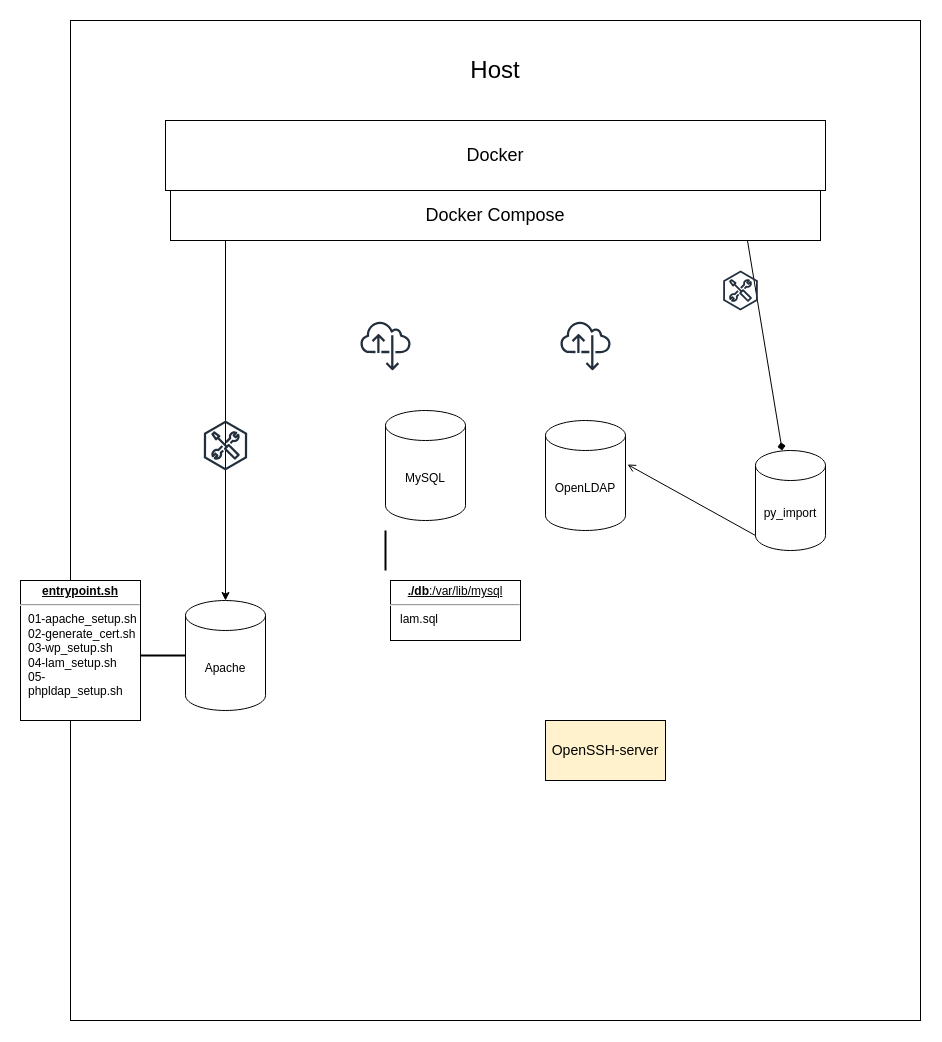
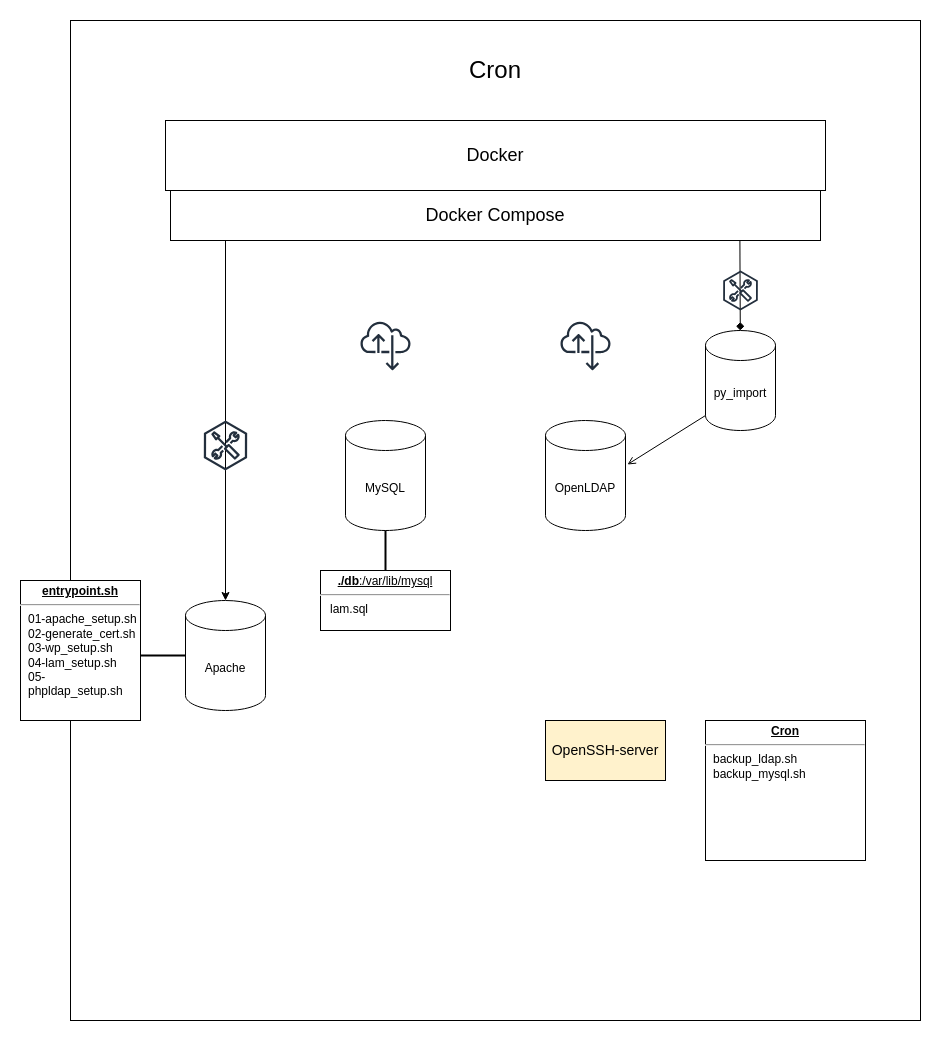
  <mxCell id="0" />
  <mxCell id="1" parent="0" />
  <mxCell id="2" value="" style="rounded=0;whiteSpace=wrap;html=1;" parent="1" vertex="1"><mxGeometry width="850" height="1000" as="geometry" x="70" y="20" /></mxCell>
  <mxCell id="3" value="&lt;div&gt;&lt;font style=&quot;font-size: 18px;&quot;&gt;Docker&lt;/font&gt;&lt;/div&gt;" style="rounded=0;whiteSpace=wrap;html=1;" parent="1" vertex="1"><mxGeometry x="165" y="120" width="660" height="70" as="geometry" /></mxCell>
- <mxCell id="4" value="py_import" style="shape=cylinder3;whiteSpace=wrap;html=1;boundedLbl=1;backgroundOutline=1;size=15;" parent="1" vertex="1"><mxGeometry x="755" y="450" width="70" height="100" as="geometry" /></mxCell>
+ <mxCell id="4" value="py_import" style="shape=cylinder3;whiteSpace=wrap;html=1;boundedLbl=1;backgroundOutline=1;size=15;" parent="1" vertex="1"><mxGeometry x="705" y="330" width="70" height="100" as="geometry" /></mxCell>
  <mxCell id="5" value="OpenLDAP" style="shape=cylinder3;whiteSpace=wrap;html=1;boundedLbl=1;backgroundOutline=1;size=15;" parent="1" vertex="1"><mxGeometry x="545" y="420" width="80" height="110" as="geometry" /></mxCell>
- <mxCell id="6" value="MySQL" style="shape=cylinder3;whiteSpace=wrap;html=1;boundedLbl=1;backgroundOutline=1;size=15;" parent="1" vertex="1"><mxGeometry x="385" y="410" width="80" height="110" as="geometry" /></mxCell>
+ <mxCell id="6" value="MySQL" style="shape=cylinder3;whiteSpace=wrap;html=1;boundedLbl=1;backgroundOutline=1;size=15;" parent="1" vertex="1"><mxGeometry x="345" y="420" width="80" height="110" as="geometry" /></mxCell>
  <mxCell id="7" value="" style="endArrow=classic;html=1;rounded=0;movable=1;resizable=1;rotatable=1;deletable=1;editable=1;locked=0;connectable=1;exitX=0.64;exitY=1;exitDx=0;exitDy=0;exitPerimeter=0;" parent="1" source="15" target="3" edge="1"><mxGeometry width="50" height="50" relative="1" as="geometry"><mxPoint x="585" y="260" as="sourcePoint" /><mxPoint x="515" y="500" as="targetPoint" /></mxGeometry></mxCell>
  <mxCell id="8" value="" style="endArrow=diamond;html=1;rounded=0;exitX=0.87;exitY=1.043;exitDx=0;exitDy=0;exitPerimeter=0;movable=1;resizable=1;rotatable=1;deletable=1;editable=1;locked=0;connectable=1;" parent="1" source="3" target="4" edge="1"><mxGeometry width="50" height="50" relative="1" as="geometry"><mxPoint x="465" y="550" as="sourcePoint" /><mxPoint x="515" y="500" as="targetPoint" /></mxGeometry></mxCell>
  <mxCell id="9" value="" style="endArrow=classic;html=1;rounded=0;entryX=0.5;entryY=0;entryDx=0;entryDy=0;entryPerimeter=0;movable=1;resizable=1;rotatable=1;deletable=1;editable=1;locked=0;connectable=1;" parent="1" target="22" edge="1"><mxGeometry width="50" height="50" relative="1" as="geometry"><mxPoint x="225" y="240" as="sourcePoint" /><mxPoint x="515" y="500" as="targetPoint" /></mxGeometry></mxCell>
  <mxCell id="10" value="" style="endArrow=open;html=1;rounded=0;exitX=0;exitY=1;exitDx=0;exitDy=-15;exitPerimeter=0;entryX=1.025;entryY=0.4;entryDx=0;entryDy=0;entryPerimeter=0;" parent="1" source="4" target="5" edge="1"><mxGeometry width="50" height="50" relative="1" as="geometry"><mxPoint x="465" y="550" as="sourcePoint" /><mxPoint x="515" y="500" as="targetPoint" /></mxGeometry></mxCell>
  <mxCell id="11" value="" style="sketch=0;outlineConnect=0;fontColor=#232F3E;gradientColor=none;fillColor=#232F3D;strokeColor=none;dashed=0;verticalLabelPosition=bottom;verticalAlign=top;align=center;html=1;fontSize=12;fontStyle=0;aspect=fixed;pointerEvents=1;shape=mxgraph.aws4.internet_alt22;" parent="1" vertex="1"><mxGeometry x="360" y="320" width="50" height="50" as="geometry" /></mxCell>
  <mxCell id="12" value="" style="sketch=0;outlineConnect=0;fontColor=#232F3E;gradientColor=none;fillColor=#232F3D;strokeColor=none;dashed=0;verticalLabelPosition=bottom;verticalAlign=top;align=center;html=1;fontSize=12;fontStyle=0;aspect=fixed;pointerEvents=1;shape=mxgraph.aws4.external_toolkit;" parent="1" vertex="1"><mxGeometry x="203.2" y="420" width="43.59" height="50" as="geometry" /></mxCell>
  <mxCell id="13" value="" style="sketch=0;outlineConnect=0;fontColor=#232F3E;gradientColor=none;fillColor=#232F3D;strokeColor=none;dashed=0;verticalLabelPosition=bottom;verticalAlign=top;align=center;html=1;fontSize=12;fontStyle=0;aspect=fixed;pointerEvents=1;shape=mxgraph.aws4.internet_alt22;" parent="1" vertex="1"><mxGeometry x="560" y="320" width="50" height="50" as="geometry" /></mxCell>
  <mxCell id="14" value="" style="sketch=0;outlineConnect=0;fontColor=#232F3E;gradientColor=none;fillColor=#232F3D;strokeColor=none;dashed=0;verticalLabelPosition=bottom;verticalAlign=top;align=center;html=1;fontSize=12;fontStyle=0;aspect=fixed;pointerEvents=1;shape=mxgraph.aws4.external_toolkit;" parent="1" vertex="1"><mxGeometry x="722.57" y="270" width="34.87" height="40" as="geometry" /></mxCell>
  <mxCell id="15" value="&lt;font style=&quot;font-size: 18px;&quot;&gt;Docker Compose&lt;br&gt;&lt;/font&gt;" style="rounded=0;whiteSpace=wrap;html=1;" parent="1" vertex="1"><mxGeometry x="170" y="190" width="650" height="50" as="geometry" /></mxCell>
+ <mxCell id="16" value="&lt;p style=&quot;margin:0px;margin-top:4px;text-align:center;text-decoration:underline;&quot;&gt;&lt;b&gt;Cron&lt;/b&gt;&lt;br&gt;&lt;/p&gt;&lt;hr&gt;&lt;p style=&quot;margin:0px;margin-left:8px;&quot;&gt;backup_ldap.sh&lt;/p&gt;&lt;p style=&quot;margin:0px;margin-left:8px;&quot;&gt;backup_mysql.sh&lt;br&gt;&lt;/p&gt;" style="verticalAlign=top;align=left;overflow=fill;fontSize=12;fontFamily=Helvetica;html=1;whiteSpace=wrap;" parent="1" vertex="1"><mxGeometry x="705" y="720" width="160" height="140" as="geometry" /></mxCell>
  <mxCell id="17" value="&lt;div style=&quot;font-size: 13px;&quot;&gt;&lt;font style=&quot;font-size: 14px;&quot;&gt;OpenSSH-server&lt;/font&gt;&lt;/div&gt;" style="rounded=0;whiteSpace=wrap;html=1;fillColor=#fff2cc;" parent="1" vertex="1"><mxGeometry x="545" y="720" width="120" height="60" as="geometry" /></mxCell>
- <mxCell id="18" value="&lt;font style=&quot;font-size: 24px;&quot;&gt;Host&lt;/font&gt;" style="rounded=0;whiteSpace=wrap;html=1;fillColor=default;strokeColor=none;" parent="1" vertex="1"><mxGeometry x="435" y="40" width="120" height="60" as="geometry" /></mxCell>
+ <mxCell id="18" value="&lt;font style=&quot;font-size: 24px;&quot;&gt;Cron&lt;/font&gt;" style="rounded=0;whiteSpace=wrap;html=1;fillColor=default;strokeColor=none;" parent="1" vertex="1"><mxGeometry x="435" y="40" width="120" height="60" as="geometry" /></mxCell>
  <mxCell id="19" value="&lt;p style=&quot;margin:0px;margin-top:4px;text-align:center;text-decoration:underline;&quot;&gt;&lt;b&gt;entrypoint.sh&lt;/b&gt;&lt;br&gt;&lt;/p&gt;&lt;hr&gt;&lt;p style=&quot;margin:0px;margin-left:8px;&quot;&gt;01-apache_setup.sh&lt;/p&gt;&lt;p style=&quot;margin:0px;margin-left:8px;&quot;&gt;02-generate_cert.sh&lt;/p&gt;&lt;p style=&quot;margin:0px;margin-left:8px;&quot;&gt;03-wp_setup.sh&lt;/p&gt;&lt;p style=&quot;margin:0px;margin-left:8px;&quot;&gt;04-lam_setup.sh&lt;/p&gt;&lt;p style=&quot;margin:0px;margin-left:8px;&quot;&gt;05-phpldap_setup.sh&lt;br&gt;&lt;/p&gt;" style="verticalAlign=top;align=left;overflow=fill;fontSize=12;fontFamily=Helvetica;html=1;whiteSpace=wrap;" vertex="1" parent="1"><mxGeometry x="20" y="580" width="120" height="140" as="geometry" /></mxCell>
- <mxCell id="20" value="&lt;p style=&quot;margin:0px;margin-top:4px;text-align:center;text-decoration:underline;&quot;&gt;&lt;b&gt;./db&lt;/b&gt;:/var/lib/mysql&lt;br&gt;&lt;/p&gt;&lt;hr&gt;&lt;div&gt;&amp;nbsp;&amp;nbsp; lam.sql&lt;/div&gt;" style="verticalAlign=top;align=left;overflow=fill;fontSize=12;fontFamily=Helvetica;html=1;whiteSpace=wrap;" vertex="1" parent="1"><mxGeometry x="390" y="580" width="130" height="60" as="geometry" /></mxCell>
+ <mxCell id="20" value="&lt;p style=&quot;margin:0px;margin-top:4px;text-align:center;text-decoration:underline;&quot;&gt;&lt;b&gt;./db&lt;/b&gt;:/var/lib/mysql&lt;br&gt;&lt;/p&gt;&lt;hr&gt;&lt;div&gt;&amp;nbsp;&amp;nbsp; lam.sql&lt;/div&gt;" style="verticalAlign=top;align=left;overflow=fill;fontSize=12;fontFamily=Helvetica;html=1;whiteSpace=wrap;" vertex="1" parent="1"><mxGeometry x="320" y="570" width="130" height="60" as="geometry" /></mxCell>
  <mxCell id="21" value="" style="line;strokeWidth=2;html=1;" vertex="1" parent="1"><mxGeometry x="140" y="650" width="50" height="10" as="geometry" /></mxCell>
  <mxCell id="22" value="Apache" style="shape=cylinder3;whiteSpace=wrap;html=1;boundedLbl=1;backgroundOutline=1;size=15;" parent="1" vertex="1"><mxGeometry x="185" y="600" width="80" height="110" as="geometry" /></mxCell>
  <mxCell id="23" value="" style="line;strokeWidth=2;direction=south;html=1;" vertex="1" parent="1"><mxGeometry x="380" y="530" width="10" height="40" as="geometry" /></mxCell>
